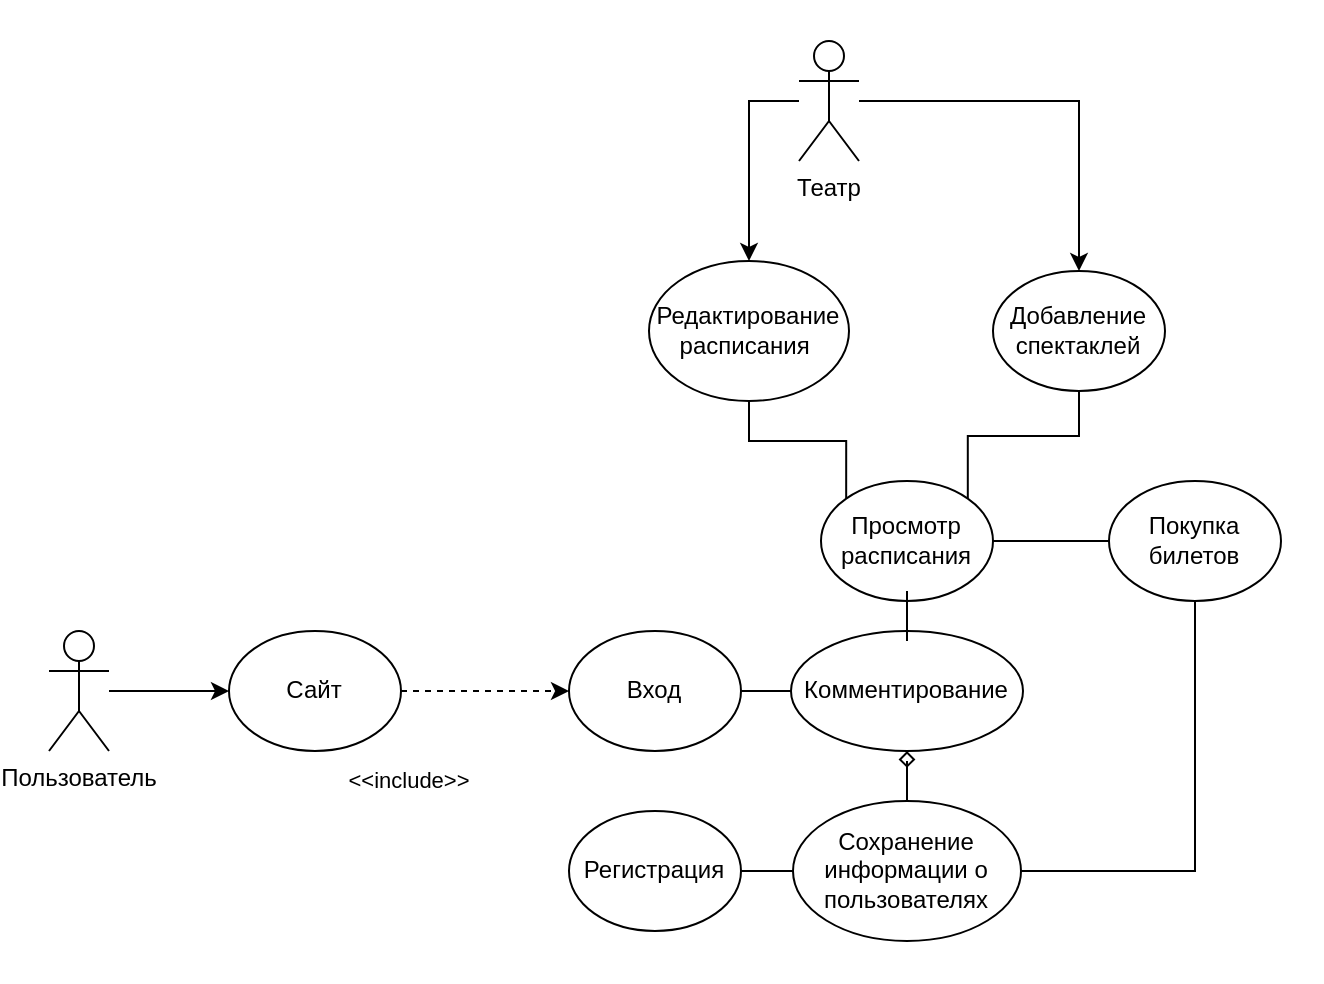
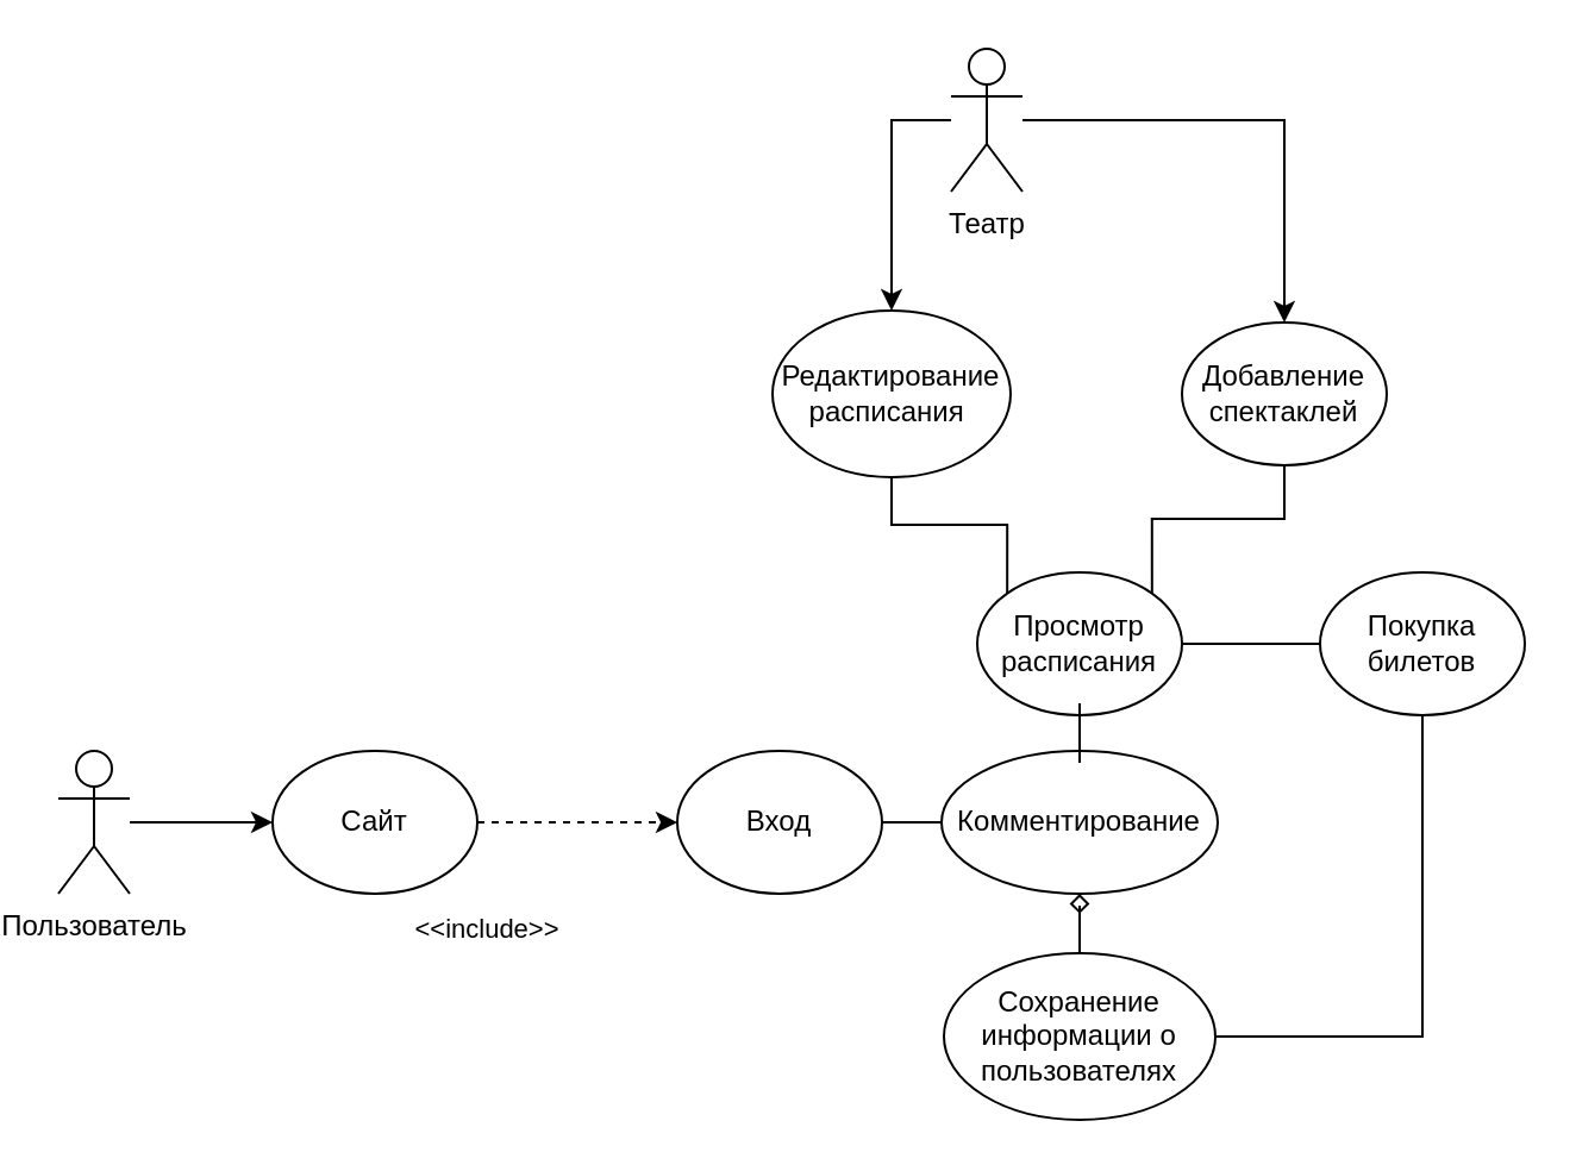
  <mxCell id="0" />
  <mxCell id="1" parent="0" />
  <mxCell id="2" style="edgeStyle=orthogonalEdgeStyle;rounded=0;orthogonalLoop=1;jettySize=auto;html=1;entryX=0.5;entryY=0;entryDx=0;entryDy=0;" edge="1" parent="1" source="4" target="6"><mxGeometry relative="1" as="geometry" /></mxCell>
  <mxCell id="3" style="edgeStyle=orthogonalEdgeStyle;rounded=0;orthogonalLoop=1;jettySize=auto;html=1;entryX=0.5;entryY=0;entryDx=0;entryDy=0;" edge="1" parent="1" source="4" target="8"><mxGeometry relative="1" as="geometry"><Array as="points"><mxPoint x="370" y="50" /></Array></mxGeometry></mxCell>
  <mxCell id="4" value="Театр" style="shape=umlActor;verticalLabelPosition=bottom;verticalAlign=top;html=1;outlineConnect=0;fillColor=none;" parent="1" vertex="1"><mxGeometry x="395" y="20" width="30" height="60" as="geometry" /></mxCell>
  <mxCell id="5" style="edgeStyle=orthogonalEdgeStyle;rounded=0;orthogonalLoop=1;jettySize=auto;html=1;exitX=0.5;exitY=1;exitDx=0;exitDy=0;entryX=1;entryY=0;entryDx=0;entryDy=0;endArrow=none;endFill=0;" edge="1" parent="1" source="6" target="15"><mxGeometry relative="1" as="geometry" /></mxCell>
  <mxCell id="6" value="Добавление спектаклей" style="ellipse;whiteSpace=wrap;html=1;fillColor=none;" parent="1" vertex="1"><mxGeometry x="492" y="135" width="86" height="60" as="geometry" /></mxCell>
  <mxCell id="7" style="edgeStyle=orthogonalEdgeStyle;rounded=0;orthogonalLoop=1;jettySize=auto;html=1;entryX=0;entryY=0;entryDx=0;entryDy=0;endArrow=none;endFill=0;" edge="1" parent="1" source="8" target="15"><mxGeometry relative="1" as="geometry" /></mxCell>
  <mxCell id="8" value="Редактирование расписания&amp;nbsp;" style="ellipse;whiteSpace=wrap;html=1;fillColor=none;" parent="1" vertex="1"><mxGeometry x="320" y="130" width="100" height="70" as="geometry" /></mxCell>
  <mxCell id="9" style="edgeStyle=orthogonalEdgeStyle;rounded=0;orthogonalLoop=1;jettySize=auto;html=1;exitX=1;exitY=0.5;exitDx=0;exitDy=0;entryX=0;entryY=0.5;entryDx=0;entryDy=0;endArrow=none;endFill=0;" edge="1" parent="1" source="10" target="21"><mxGeometry relative="1" as="geometry" /></mxCell>
  <mxCell id="10" value="Вход" style="ellipse;whiteSpace=wrap;html=1;fillColor=none;" parent="1" vertex="1"><mxGeometry x="280" y="315" width="86" height="60" as="geometry" /></mxCell>
- <mxCell id="11" style="edgeStyle=orthogonalEdgeStyle;rounded=0;orthogonalLoop=1;jettySize=auto;html=1;entryX=0;entryY=0.5;entryDx=0;entryDy=0;endArrow=none;endFill=0;" edge="1" parent="1" source="12" target="24"><mxGeometry relative="1" as="geometry" /></mxCell>
- <mxCell id="12" value="Регистрация" style="ellipse;whiteSpace=wrap;html=1;fillColor=none;" parent="1" vertex="1"><mxGeometry x="280" y="405" width="86" height="60" as="geometry" /></mxCell>
  <mxCell id="13" value="Покупка билетов" style="ellipse;whiteSpace=wrap;html=1;fillColor=none;" parent="1" vertex="1"><mxGeometry x="550" y="240" width="86" height="60" as="geometry" /></mxCell>
  <mxCell id="14" style="edgeStyle=orthogonalEdgeStyle;rounded=0;orthogonalLoop=1;jettySize=auto;html=1;endArrow=none;endFill=0;" edge="1" parent="1" source="15" target="13"><mxGeometry relative="1" as="geometry" /></mxCell>
  <mxCell id="15" value="Просмотр расписания" style="ellipse;whiteSpace=wrap;html=1;fillColor=none;" parent="1" vertex="1"><mxGeometry x="406" y="240" width="86" height="60" as="geometry" /></mxCell>
  <mxCell id="16" style="edgeStyle=orthogonalEdgeStyle;rounded=0;orthogonalLoop=1;jettySize=auto;html=1;entryX=0;entryY=0.5;entryDx=0;entryDy=0;" edge="1" parent="1" source="17" target="19"><mxGeometry relative="1" as="geometry" /></mxCell>
  <mxCell id="17" value="Пользователь" style="shape=umlActor;verticalLabelPosition=bottom;verticalAlign=top;html=1;outlineConnect=0;fillColor=none;" parent="1" vertex="1"><mxGeometry x="20" y="315" width="30" height="60" as="geometry" /></mxCell>
  <mxCell id="18" value="&amp;lt;&amp;lt;include&amp;gt;&amp;gt;" style="edgeStyle=orthogonalEdgeStyle;rounded=0;orthogonalLoop=1;jettySize=auto;html=1;entryX=0;entryY=0.5;entryDx=0;entryDy=0;endArrow=classic;endFill=1;dashed=1;" edge="1" parent="1" source="19" target="10"><mxGeometry x="-0.905" y="-45" relative="1" as="geometry"><mxPoint as="offset" /></mxGeometry></mxCell>
  <mxCell id="19" value="Сайт" style="ellipse;whiteSpace=wrap;html=1;fillColor=none;" vertex="1" parent="1"><mxGeometry x="110" y="315" width="86" height="60" as="geometry" /></mxCell>
  <mxCell id="20" style="edgeStyle=orthogonalEdgeStyle;rounded=0;orthogonalLoop=1;jettySize=auto;html=1;endArrow=none;endFill=0;" edge="1" parent="1" source="21" target="15"><mxGeometry relative="1" as="geometry" /></mxCell>
  <mxCell id="21" value="Комментирование" style="ellipse;whiteSpace=wrap;html=1;fillColor=none;" vertex="1" parent="1"><mxGeometry x="391" y="315" width="116" height="60" as="geometry" /></mxCell>
  <mxCell id="22" style="edgeStyle=orthogonalEdgeStyle;rounded=0;orthogonalLoop=1;jettySize=auto;html=1;entryX=0.5;entryY=1;entryDx=0;entryDy=0;endArrow=diamond;endFill=0;" edge="1" parent="1" source="24" target="21"><mxGeometry relative="1" as="geometry" /></mxCell>
  <mxCell id="23" style="edgeStyle=orthogonalEdgeStyle;rounded=0;orthogonalLoop=1;jettySize=auto;html=1;entryX=0.5;entryY=1;entryDx=0;entryDy=0;endArrow=none;endFill=0;" edge="1" parent="1" source="24" target="13"><mxGeometry relative="1" as="geometry" /></mxCell>
  <mxCell id="24" value="Сохранение информации о пользователях" style="ellipse;whiteSpace=wrap;html=1;fillColor=none;" vertex="1" parent="1"><mxGeometry x="392" y="400" width="114" height="70" as="geometry" /></mxCell>
